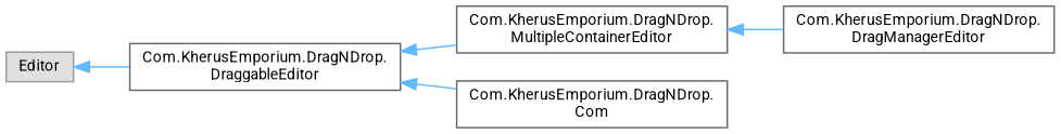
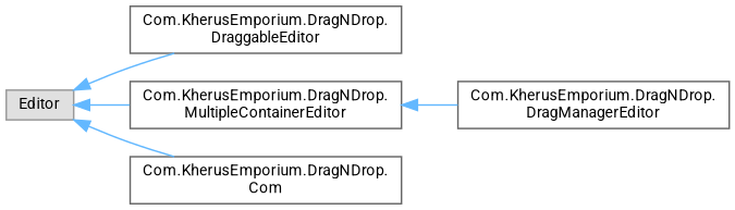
  digraph {
    fontname=Roboto
    rankdir=LR
    node [color=grey40 fillcolor=white fontname=Roboto fontsize=10 shape=box style=filled]
    edge [color=steelblue1 dir=back fontname=Roboto fontsize=10 labelfontname=Helvetica labelfontsize=10 style=solid]
    n1 [color=grey60 fillcolor="#E0E0E0" height=0.2 label=Editor width=0.4]
    n2 [height=0.2 label="Com.KherusEmporium.DragNDrop.\lDraggableEditor" width=0.4]
    n3 [height=0.2 label="Com.KherusEmporium.DragNDrop.\lMultipleContainerEditor" width=0.4]
    n4 [height=0.2 label="Com.KherusEmporium.DragNDrop.\lCom" width=0.4]
    n5 [height=0.2 label="Com.KherusEmporium.DragNDrop.\lDragManagerEditor" width=0.4]
    n1 -> n2
-   n2 -> n3
-   n2 -> n4
+   n1 -> n3
+   n1 -> n4
    n3 -> n5
  }
